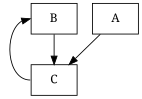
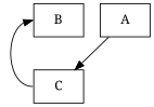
  strict digraph {
    fontname="Noto Serif"
    node [fontname="Noto Serif" shape=box]
    edge [fontname="Noto Serif"]
    n1 [label=B]
    n2 [label=C]
    n3 [label=A]
    subgraph sub_1 {
      label=loop1
      n1
      n2
    }
-   n1 -> n2
    n2 -> n1 [headport=w tailport=w]
    n3 -> n2
  }
